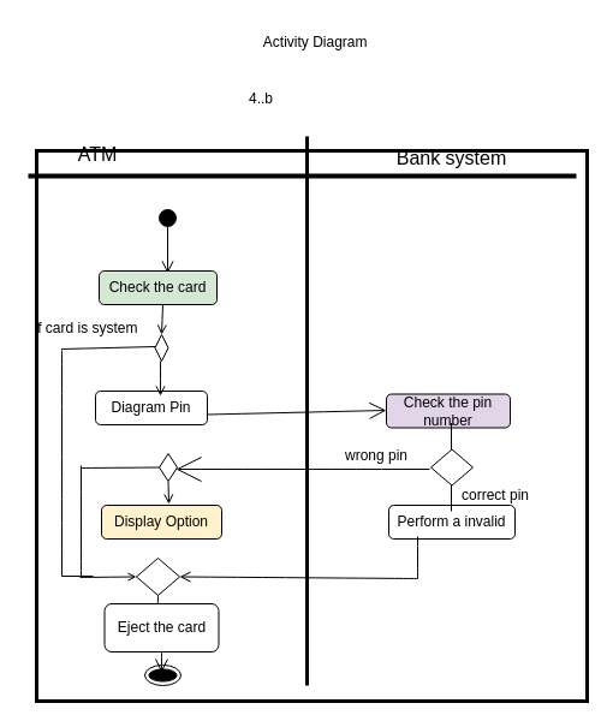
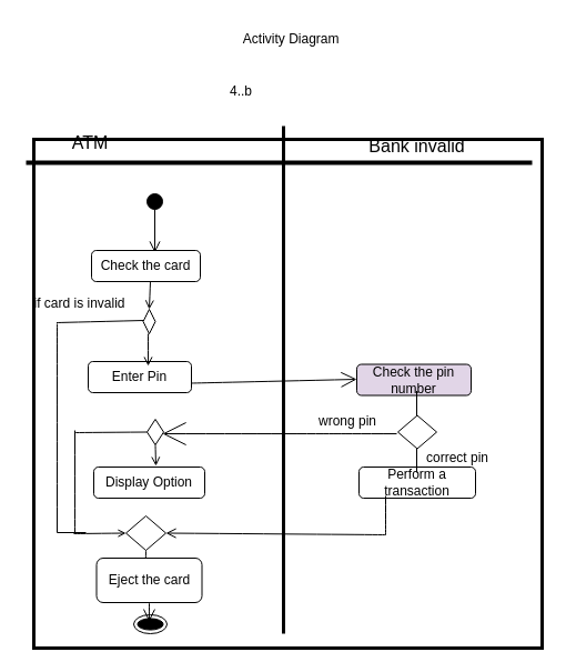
  <mxCell id="0" />
  <mxCell id="1" parent="0" />
  <mxCell id="2" value="" style="whiteSpace=wrap;html=1;aspect=fixed;strokeWidth=3;" parent="1" vertex="1"><mxGeometry x="30" y="125" width="458" height="458" as="geometry" /></mxCell>
  <mxCell id="3" value="" style="line;strokeWidth=4;html=1;" parent="1" vertex="1"><mxGeometry x="23" y="141" width="456" height="10" as="geometry" /></mxCell>
  <mxCell id="4" value="" style="line;strokeWidth=3;direction=south;html=1;" parent="1" vertex="1"><mxGeometry x="250" y="113" width="10" height="457" as="geometry" /></mxCell>
  <mxCell id="5" value="ATM" style="text;html=1;align=center;verticalAlign=middle;whiteSpace=wrap;rounded=0;fontSize=16;" parent="1" vertex="1"><mxGeometry x="51" y="113" width="60" height="30" as="geometry" /></mxCell>
- <mxCell id="6" value="Bank system" style="text;html=1;align=center;verticalAlign=middle;whiteSpace=wrap;rounded=0;fontSize=16;" parent="1" vertex="1"><mxGeometry x="306" y="116" width="139" height="30" as="geometry" /></mxCell>
+ <mxCell id="6" value="Bank invalid" style="text;html=1;align=center;verticalAlign=middle;whiteSpace=wrap;rounded=0;fontSize=16;" parent="1" vertex="1"><mxGeometry x="306" y="116" width="139" height="30" as="geometry" /></mxCell>
  <mxCell id="7" value="" style="html=1;verticalAlign=bottom;startArrow=circle;startFill=1;endArrow=open;startSize=6;endSize=8;curved=0;rounded=0;fontSize=12;entryX=0.582;entryY=0.071;entryDx=0;entryDy=0;entryPerimeter=0;" parent="1" target="8" edge="1"><mxGeometry x="-0.255" y="28" width="80" relative="1" as="geometry"><mxPoint x="139" y="173" as="sourcePoint" /><mxPoint x="199" y="168" as="targetPoint" /><mxPoint as="offset" /></mxGeometry></mxCell>
- <mxCell id="8" value="Check the card" style="rounded=1;whiteSpace=wrap;html=1;fillColor=#d5e8d4;" parent="1" vertex="1"><mxGeometry x="82" y="225" width="98" height="28" as="geometry" /></mxCell>
- <mxCell id="9" value="Diagram Pin" style="rounded=1;whiteSpace=wrap;html=1;" parent="1" vertex="1"><mxGeometry x="79" y="325" width="93" height="28" as="geometry" /></mxCell>
- <mxCell id="10" value="Display Option" style="rounded=1;whiteSpace=wrap;html=1;fillColor=#fff2cc;" parent="1" vertex="1"><mxGeometry x="84" y="420" width="100" height="28" as="geometry" /></mxCell>
+ <mxCell id="8" value="Check the card" style="rounded=1;whiteSpace=wrap;html=1;" parent="1" vertex="1"><mxGeometry x="82" y="225" width="98" height="28" as="geometry" /></mxCell>
+ <mxCell id="9" value="Enter Pin" style="rounded=1;whiteSpace=wrap;html=1;" parent="1" vertex="1"><mxGeometry x="79" y="325" width="93" height="28" as="geometry" /></mxCell>
+ <mxCell id="10" value="Display Option" style="rounded=1;whiteSpace=wrap;html=1;" parent="1" vertex="1"><mxGeometry x="84" y="420" width="100" height="28" as="geometry" /></mxCell>
  <mxCell id="11" value="Check the pin number" style="rounded=1;whiteSpace=wrap;html=1;fillColor=#e1d5e7;" parent="1" vertex="1"><mxGeometry x="321" y="327.5" width="103" height="28" as="geometry" /></mxCell>
- <mxCell id="12" value="Perform a invalid" style="rounded=1;whiteSpace=wrap;html=1;" parent="1" vertex="1"><mxGeometry x="323" y="420" width="105" height="28" as="geometry" /></mxCell>
+ <mxCell id="12" value="Perform a transaction" style="rounded=1;whiteSpace=wrap;html=1;" parent="1" vertex="1"><mxGeometry x="323" y="420" width="105" height="28" as="geometry" /></mxCell>
  <mxCell id="13" value="" style="ellipse;html=1;shape=endState;fillColor=#000000;strokeColor=#000000;" parent="1" vertex="1"><mxGeometry x="120" y="553" width="30" height="17" as="geometry" /></mxCell>
  <mxCell id="14" value="" style="rhombus;whiteSpace=wrap;html=1;fontColor=#000000;fillColor=#FFFFFF;strokeColor=#000000;" parent="1" vertex="1"><mxGeometry x="128.5" y="278" width="11" height="22" as="geometry" /></mxCell>
  <mxCell id="15" value="" style="endArrow=open;endFill=1;endSize=6;html=1;rounded=0;fontSize=12;curved=1;entryX=0.5;entryY=0;entryDx=0;entryDy=0;strokeWidth=1;" parent="1" target="14" edge="1"><mxGeometry width="160" relative="1" as="geometry"><mxPoint x="135" y="253" as="sourcePoint" /><mxPoint x="-8" y="307.872" as="targetPoint" /></mxGeometry></mxCell>
  <mxCell id="16" value="" style="endArrow=none;html=1;rounded=0;fontSize=12;startSize=8;endSize=8;curved=1;" parent="1" edge="1"><mxGeometry relative="1" as="geometry"><mxPoint x="50.5" y="290" as="sourcePoint" /><mxPoint x="129" y="288" as="targetPoint" /></mxGeometry></mxCell>
  <mxCell id="17" value="" style="endArrow=none;html=1;rounded=0;fontSize=12;startSize=8;endSize=9;curved=1;" parent="1" edge="1"><mxGeometry relative="1" as="geometry"><mxPoint x="51" y="291" as="sourcePoint" /><mxPoint x="51" y="479" as="targetPoint" /></mxGeometry></mxCell>
  <mxCell id="18" value="" style="endArrow=open;endFill=1;endSize=6;html=1;rounded=0;fontSize=12;curved=1;startSize=19;entryX=0.581;entryY=0.143;entryDx=0;entryDy=0;entryPerimeter=0;" parent="1" target="9" edge="1"><mxGeometry width="160" relative="1" as="geometry"><mxPoint x="133" y="300" as="sourcePoint" /><mxPoint x="133" y="322" as="targetPoint" /></mxGeometry></mxCell>
  <mxCell id="19" value="" style="endArrow=open;endFill=1;endSize=12;html=1;rounded=0;fontSize=12;curved=1;entryX=0;entryY=0.482;entryDx=0;entryDy=0;entryPerimeter=0;" parent="1" target="11" edge="1"><mxGeometry width="160" relative="1" as="geometry"><mxPoint x="172" y="344.5" as="sourcePoint" /><mxPoint x="320" y="347" as="targetPoint" /></mxGeometry></mxCell>
  <mxCell id="20" value="" style="rhombus;whiteSpace=wrap;html=1;fontColor=#000000;fillColor=#FFFFFF;strokeColor=#000000;" parent="1" vertex="1"><mxGeometry x="132" y="377" width="15" height="23" as="geometry" /></mxCell>
  <mxCell id="21" value="" style="endArrow=open;endFill=1;endSize=19;html=1;rounded=0;fontSize=12;curved=1;startSize=10;targetPerimeterSpacing=6;" parent="1" edge="1"><mxGeometry width="160" relative="1" as="geometry"><mxPoint x="306" y="390" as="sourcePoint" /><mxPoint x="146" y="390" as="targetPoint" /></mxGeometry></mxCell>
  <mxCell id="22" value="" style="endArrow=none;html=1;rounded=0;fontSize=12;startSize=8;endSize=8;curved=1;strokeWidth=1;" parent="1" edge="1"><mxGeometry relative="1" as="geometry"><mxPoint x="304" y="390" as="sourcePoint" /><mxPoint x="357" y="390" as="targetPoint" /></mxGeometry></mxCell>
  <mxCell id="23" value="" style="endArrow=open;endFill=1;endSize=6;html=1;rounded=0;fontSize=12;curved=1;" parent="1" edge="1"><mxGeometry width="160" relative="1" as="geometry"><mxPoint x="139.5" y="400" as="sourcePoint" /><mxPoint x="140" y="419" as="targetPoint" /></mxGeometry></mxCell>
  <mxCell id="24" value="" style="endArrow=none;html=1;rounded=0;fontSize=12;startSize=8;endSize=8;curved=1;" parent="1" edge="1"><mxGeometry relative="1" as="geometry"><mxPoint x="67" y="389" as="sourcePoint" /><mxPoint x="132" y="388.5" as="targetPoint" /></mxGeometry></mxCell>
  <mxCell id="25" value="" style="endArrow=none;html=1;rounded=0;fontSize=12;startSize=8;endSize=8;curved=1;" parent="1" edge="1"><mxGeometry relative="1" as="geometry"><mxPoint x="67" y="480" as="sourcePoint" /><mxPoint x="67" y="387" as="targetPoint" /></mxGeometry></mxCell>
  <mxCell id="26" value="" style="endArrow=open;endFill=1;endSize=5;html=1;rounded=0;fontSize=12;curved=1;startSize=5;entryX=0;entryY=0.5;entryDx=0;entryDy=0;" parent="1" edge="1" target="39"><mxGeometry width="160" relative="1" as="geometry"><mxPoint x="66" y="480" as="sourcePoint" /><mxPoint x="87" y="480" as="targetPoint" /></mxGeometry></mxCell>
  <mxCell id="27" value="" style="endArrow=open;endFill=1;endSize=7;html=1;rounded=0;fontSize=12;curved=1;entryX=1;entryY=0.5;entryDx=0;entryDy=0;" parent="1" edge="1" target="39"><mxGeometry width="160" relative="1" as="geometry"><mxPoint x="347" y="481" as="sourcePoint" /><mxPoint x="180" y="481" as="targetPoint" /></mxGeometry></mxCell>
  <mxCell id="28" value="" style="endArrow=none;html=1;rounded=0;fontSize=12;startSize=8;endSize=8;curved=1;" parent="1" edge="1"><mxGeometry relative="1" as="geometry"><mxPoint x="347" y="481" as="sourcePoint" /><mxPoint x="347" y="446" as="targetPoint" /></mxGeometry></mxCell>
  <mxCell id="29" value="" style="endArrow=open;endFill=1;endSize=9;html=1;rounded=0;fontSize=12;curved=1;entryX=0.464;entryY=0.364;entryDx=0;entryDy=0;entryPerimeter=0;exitX=0.5;exitY=1;exitDx=0;exitDy=0;" parent="1" target="13" edge="1" source="41"><mxGeometry width="160" relative="1" as="geometry"><mxPoint x="130.5" y="510" as="sourcePoint" /><mxPoint x="131" y="537" as="targetPoint" /></mxGeometry></mxCell>
- <mxCell id="30" value="if card is system" style="text;html=1;align=center;verticalAlign=middle;whiteSpace=wrap;rounded=0;" vertex="1" parent="1"><mxGeometry x="20" y="264" width="103" height="18" as="geometry" /></mxCell>
+ <mxCell id="30" value="if card is invalid" style="text;html=1;align=center;verticalAlign=middle;whiteSpace=wrap;rounded=0;" vertex="1" parent="1"><mxGeometry x="20" y="264" width="103" height="18" as="geometry" /></mxCell>
  <mxCell id="31" value="" style="rhombus;whiteSpace=wrap;html=1;fontColor=#000000;fillColor=#FFFFFF;strokeColor=#000000;" vertex="1" parent="1"><mxGeometry x="358" y="373.5" width="35" height="30" as="geometry" /></mxCell>
  <mxCell id="32" value="" style="endArrow=none;html=1;rounded=0;" edge="1" parent="1"><mxGeometry width="50" height="50" relative="1" as="geometry"><mxPoint x="375" y="373.5" as="sourcePoint" /><mxPoint x="375" y="351.5" as="targetPoint" /></mxGeometry></mxCell>
  <mxCell id="33" value="" style="endArrow=none;html=1;rounded=0;startSize=0;" edge="1" parent="1"><mxGeometry width="50" height="50" relative="1" as="geometry"><mxPoint x="375" y="425" as="sourcePoint" /><mxPoint x="375" y="403.5" as="targetPoint" /></mxGeometry></mxCell>
  <mxCell id="34" value="wrong pin" style="text;html=1;align=center;verticalAlign=middle;whiteSpace=wrap;rounded=0;" vertex="1" parent="1"><mxGeometry x="283" y="364" width="60" height="30" as="geometry" /></mxCell>
  <mxCell id="35" value="correct pin" style="text;html=1;align=center;verticalAlign=middle;whiteSpace=wrap;rounded=0;" vertex="1" parent="1"><mxGeometry x="382" y="397" width="60" height="30" as="geometry" /></mxCell>
  <mxCell id="36" value="Activity Diagram&amp;nbsp;&amp;nbsp;" style="text;html=1;align=center;verticalAlign=middle;whiteSpace=wrap;rounded=0;" vertex="1" parent="1"><mxGeometry x="114" y="20" width="303" height="30" as="geometry" /></mxCell>
  <mxCell id="37" value="4..b" style="text;html=1;align=center;verticalAlign=middle;whiteSpace=wrap;rounded=0;" vertex="1" parent="1"><mxGeometry x="187" y="67" width="60" height="30" as="geometry" /></mxCell>
  <mxCell id="38" value="" style="endArrow=none;html=1;rounded=0;" edge="1" parent="1"><mxGeometry width="50" height="50" relative="1" as="geometry"><mxPoint x="51" y="479" as="sourcePoint" /><mxPoint x="77" y="479" as="targetPoint" /></mxGeometry></mxCell>
  <mxCell id="39" value="" style="rhombus;whiteSpace=wrap;html=1;" vertex="1" parent="1"><mxGeometry x="113" y="464" width="36" height="31" as="geometry" /></mxCell>
  <mxCell id="40" value="" style="endArrow=open;endFill=1;endSize=9;html=1;rounded=0;fontSize=12;curved=1;entryX=0.464;entryY=0.364;entryDx=0;entryDy=0;entryPerimeter=0;exitX=0.5;exitY=1;exitDx=0;exitDy=0;" edge="1" parent="1" source="39" target="41"><mxGeometry width="160" relative="1" as="geometry"><mxPoint x="131" y="495" as="sourcePoint" /><mxPoint x="130" y="538" as="targetPoint" /></mxGeometry></mxCell>
  <mxCell id="41" value="Eject the card" style="rounded=1;whiteSpace=wrap;html=1;" parent="1" vertex="1"><mxGeometry x="86.5" y="502" width="95" height="40" as="geometry" /></mxCell>
